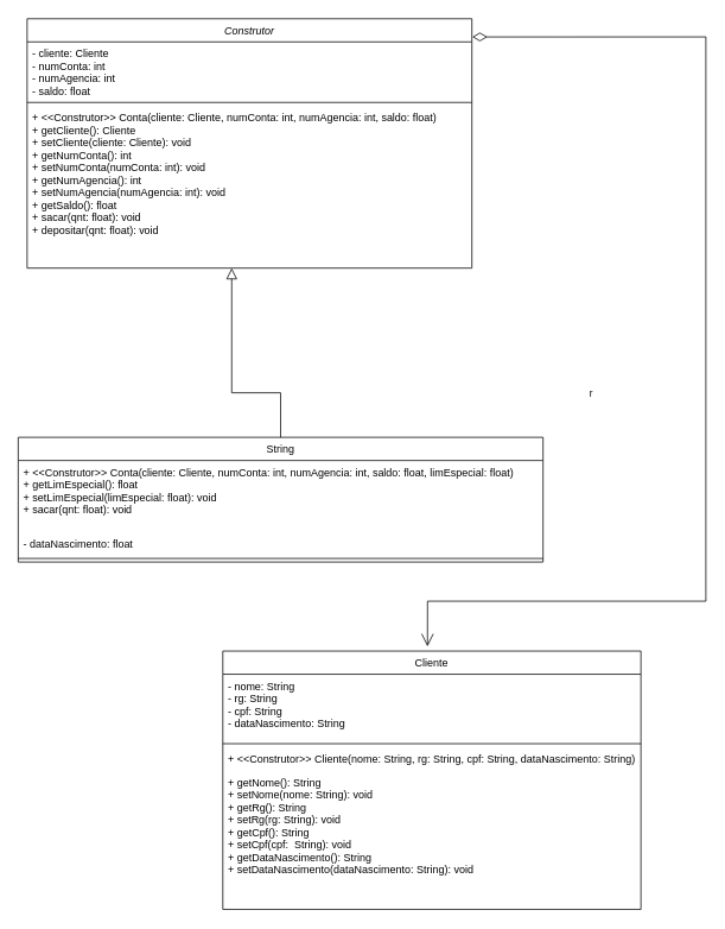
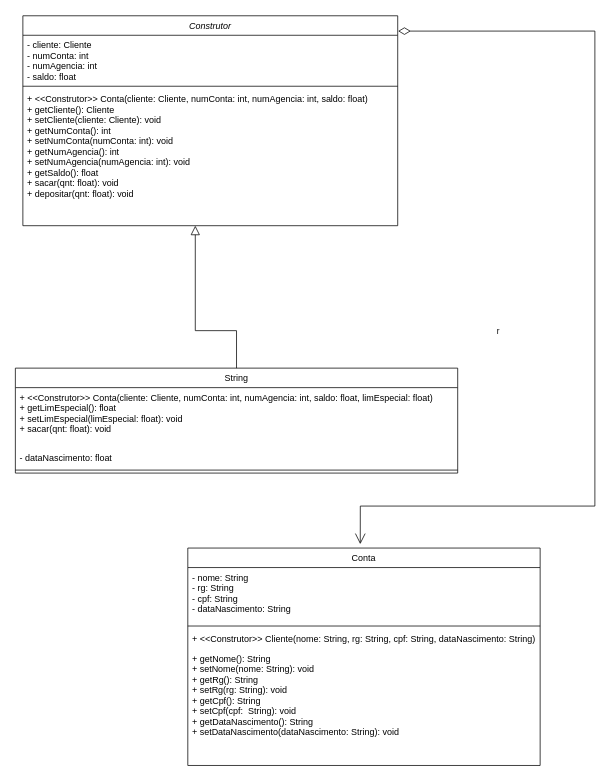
  <mxCell id="0" />
  <mxCell id="1" parent="0" />
  <mxCell id="2" value="Construtor" style="swimlane;fontStyle=2;align=center;verticalAlign=top;childLayout=stackLayout;horizontal=1;startSize=26;horizontalStack=0;resizeParent=1;resizeLast=0;collapsible=1;marginBottom=0;rounded=0;shadow=0;strokeWidth=1;" parent="1" vertex="1"><mxGeometry x="30" y="20" width="500" height="280" as="geometry"><mxRectangle x="230" y="140" width="160" height="26" as="alternateBounds" /></mxGeometry></mxCell>
  <mxCell id="3" value="- cliente: Cliente&#10;- numConta: int&#10;- numAgencia: int&#10;- saldo: float&#10;" style="text;align=left;verticalAlign=top;spacingLeft=4;spacingRight=4;overflow=hidden;rotatable=0;points=[[0,0.5],[1,0.5]];portConstraint=eastwest;" parent="2" vertex="1"><mxGeometry y="26" width="500" height="64" as="geometry" /></mxCell>
  <mxCell id="4" value="" style="line;html=1;strokeWidth=1;align=left;verticalAlign=middle;spacingTop=-1;spacingLeft=3;spacingRight=3;rotatable=0;labelPosition=right;points=[];portConstraint=eastwest;" parent="2" vertex="1"><mxGeometry y="90" width="500" height="8" as="geometry" /></mxCell>
  <mxCell id="5" value="+ &lt;&lt;Construtor&gt;&gt; Conta(cliente: Cliente, numConta: int, numAgencia: int, saldo: float)&#10;+ getCliente(): Cliente&#10;+ setCliente(cliente: Cliente): void&#10;+ getNumConta(): int&#10;+ setNumConta(numConta: int): void&#10;+ getNumAgencia(): int&#10;+ setNumAgencia(numAgencia: int): void&#10;+ getSaldo(): float&#10;+ sacar(qnt: float): void&#10;+ depositar(qnt: float): void" style="text;align=left;verticalAlign=top;spacingLeft=4;spacingRight=4;overflow=hidden;rotatable=0;points=[[0,0.5],[1,0.5]];portConstraint=eastwest;" parent="2" vertex="1"><mxGeometry y="98" width="500" height="142" as="geometry" /></mxCell>
  <mxCell id="6" value="String" style="swimlane;fontStyle=0;align=center;verticalAlign=top;childLayout=stackLayout;horizontal=1;startSize=26;horizontalStack=0;resizeParent=1;resizeLast=0;collapsible=1;marginBottom=0;rounded=0;shadow=0;strokeWidth=1;" parent="1" vertex="1"><mxGeometry x="20" y="490" width="590" height="140" as="geometry"><mxRectangle x="130" y="380" width="160" height="26" as="alternateBounds" /></mxGeometry></mxCell>
  <mxCell id="7" value="+ &lt;&lt;Construtor&gt;&gt; Conta(cliente: Cliente, numConta: int, numAgencia: int, saldo: float, limEspecial: float)&#10;+ getLimEspecial(): float&#10;+ setLimEspecial(limEspecial: float): void&#10;+ sacar(qnt: float): void" style="text;align=left;verticalAlign=top;spacingLeft=4;spacingRight=4;overflow=hidden;rotatable=0;points=[[0,0.5],[1,0.5]];portConstraint=eastwest;" parent="6" vertex="1"><mxGeometry y="26" width="590" height="80" as="geometry" /></mxCell>
  <mxCell id="8" value="- dataNascimento: float" style="text;align=left;verticalAlign=top;spacingLeft=4;spacingRight=4;overflow=hidden;rotatable=0;points=[[0,0.5],[1,0.5]];portConstraint=eastwest;" parent="6" vertex="1"><mxGeometry y="106" width="590" height="26" as="geometry" /></mxCell>
  <mxCell id="9" value="" style="line;html=1;strokeWidth=1;align=left;verticalAlign=middle;spacingTop=-1;spacingLeft=3;spacingRight=3;rotatable=0;labelPosition=right;points=[];portConstraint=eastwest;" parent="6" vertex="1"><mxGeometry y="132" width="590" height="8" as="geometry" /></mxCell>
  <mxCell id="10" value="" style="endArrow=block;endSize=10;endFill=0;shadow=0;strokeWidth=1;rounded=0;edgeStyle=elbowEdgeStyle;elbow=vertical;exitX=0.5;exitY=0;exitDx=0;exitDy=0;" parent="1" source="6" edge="1"><mxGeometry width="160" relative="1" as="geometry"><mxPoint x="1160" y="460" as="sourcePoint" /><mxPoint x="260" y="300" as="targetPoint" /><Array as="points"><mxPoint x="590" y="440" /></Array></mxGeometry></mxCell>
- <mxCell id="11" value="Cliente" style="swimlane;fontStyle=0;align=center;verticalAlign=top;childLayout=stackLayout;horizontal=1;startSize=26;horizontalStack=0;resizeParent=1;resizeLast=0;collapsible=1;marginBottom=0;rounded=0;shadow=0;strokeWidth=1;" parent="1" vertex="1"><mxGeometry x="250" y="730" width="470" height="290" as="geometry"><mxRectangle x="550" y="140" width="160" height="26" as="alternateBounds" /></mxGeometry></mxCell>
+ <mxCell id="11" value="Conta" style="swimlane;fontStyle=0;align=center;verticalAlign=top;childLayout=stackLayout;horizontal=1;startSize=26;horizontalStack=0;resizeParent=1;resizeLast=0;collapsible=1;marginBottom=0;rounded=0;shadow=0;strokeWidth=1;" parent="1" vertex="1"><mxGeometry x="250" y="730" width="470" height="290" as="geometry"><mxRectangle x="550" y="140" width="160" height="26" as="alternateBounds" /></mxGeometry></mxCell>
  <mxCell id="12" value="- nome: String&#10;- rg: String&#10;- cpf: String&#10;- dataNascimento: String" style="text;align=left;verticalAlign=top;spacingLeft=4;spacingRight=4;overflow=hidden;rotatable=0;points=[[0,0.5],[1,0.5]];portConstraint=eastwest;" parent="11" vertex="1"><mxGeometry y="26" width="470" height="74" as="geometry" /></mxCell>
  <mxCell id="13" value="" style="line;html=1;strokeWidth=1;align=left;verticalAlign=middle;spacingTop=-1;spacingLeft=3;spacingRight=3;rotatable=0;labelPosition=right;points=[];portConstraint=eastwest;" parent="11" vertex="1"><mxGeometry y="100" width="470" height="8" as="geometry" /></mxCell>
  <mxCell id="14" value="+ &lt;&lt;Construtor&gt;&gt; Cliente(nome: String, rg: String, cpf: String, dataNascimento: String) " style="text;align=left;verticalAlign=top;spacingLeft=4;spacingRight=4;overflow=hidden;rotatable=0;points=[[0,0.5],[1,0.5]];portConstraint=eastwest;" parent="11" vertex="1"><mxGeometry y="108" width="470" height="26" as="geometry" /></mxCell>
  <mxCell id="15" value="+ getNome(): String&#10;+ setNome(nome: String): void&#10;+ getRg(): String&#10;+ setRg(rg: String): void&#10;+ getCpf(): String&#10;+ setCpf(cpf:  String): void&#10;+ getDataNascimento(): String&#10;+ setDataNascimento(dataNascimento: String): void" style="text;align=left;verticalAlign=top;spacingLeft=4;spacingRight=4;overflow=hidden;rotatable=0;points=[[0,0.5],[1,0.5]];portConstraint=eastwest;" parent="11" vertex="1"><mxGeometry y="134" width="470" height="136" as="geometry" /></mxCell>
  <mxCell id="16" value="r" style="endArrow=open;html=1;endSize=12;startArrow=diamondThin;startSize=14;startFill=0;edgeStyle=orthogonalEdgeStyle;rounded=0;entryX=0.399;entryY=-0.018;entryDx=0;entryDy=0;entryPerimeter=0;exitX=1.001;exitY=0.073;exitDx=0;exitDy=0;exitPerimeter=0;" parent="1" edge="1" source="2"><mxGeometry x="0.052" y="-129" relative="1" as="geometry"><mxPoint x="592.53" y="90" as="sourcePoint" /><mxPoint x="480.06" y="724.78" as="targetPoint" /><Array as="points"><mxPoint x="793" y="40" /><mxPoint x="793" y="674" /><mxPoint x="480" y="674" /></Array><mxPoint as="offset" /></mxGeometry></mxCell>
